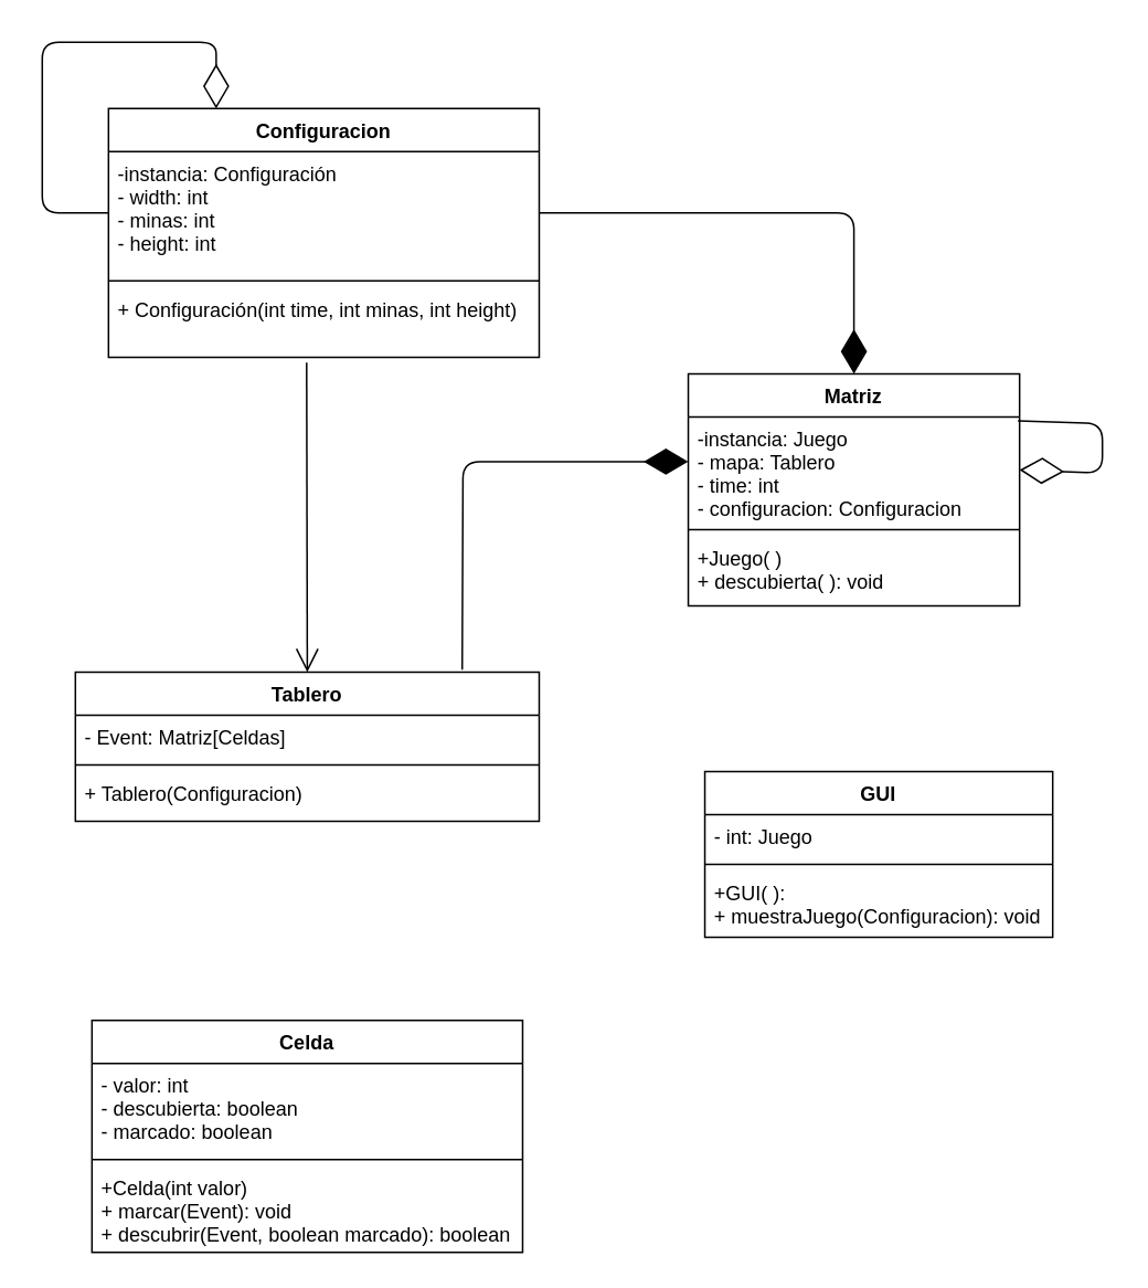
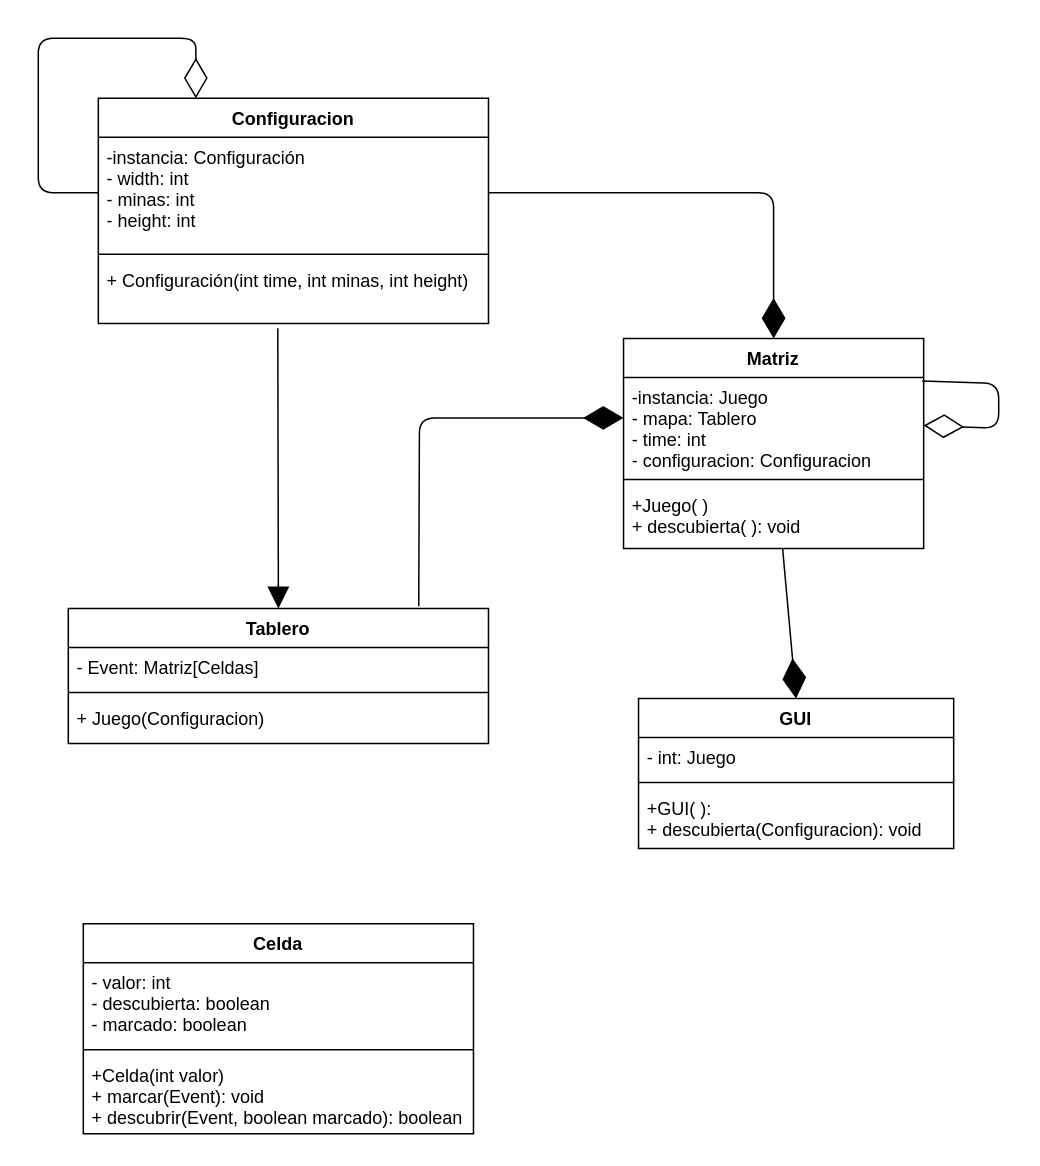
  <mxCell id="0" />
  <mxCell id="1" parent="0" />
  <mxCell id="2" value="Celda" style="swimlane;fontStyle=1;align=center;verticalAlign=top;childLayout=stackLayout;horizontal=1;startSize=26;horizontalStack=0;resizeParent=1;resizeParentMax=0;resizeLast=0;collapsible=1;marginBottom=0;" parent="1" vertex="1"><mxGeometry x="30" y="570" width="260" height="140" as="geometry" /></mxCell>
  <mxCell id="3" value="- valor: int&#10;- descubierta: boolean&#10;- marcado: boolean" style="text;strokeColor=none;fillColor=none;align=left;verticalAlign=top;spacingLeft=4;spacingRight=4;overflow=hidden;rotatable=0;points=[[0,0.5],[1,0.5]];portConstraint=eastwest;" parent="2" vertex="1"><mxGeometry y="26" width="260" height="54" as="geometry" /></mxCell>
  <mxCell id="4" value="" style="line;strokeWidth=1;fillColor=none;align=left;verticalAlign=middle;spacingTop=-1;spacingLeft=3;spacingRight=3;rotatable=0;labelPosition=right;points=[];portConstraint=eastwest;strokeColor=inherit;" parent="2" vertex="1"><mxGeometry y="80" width="260" height="8" as="geometry" /></mxCell>
  <mxCell id="5" value="+Celda(int valor)&#10;+ marcar(Event): void&#10;+ descubrir(Event, boolean marcado): boolean" style="text;strokeColor=none;fillColor=none;align=left;verticalAlign=top;spacingLeft=4;spacingRight=4;overflow=hidden;rotatable=0;points=[[0,0.5],[1,0.5]];portConstraint=eastwest;" parent="2" vertex="1"><mxGeometry y="88" width="260" height="52" as="geometry" /></mxCell>
  <mxCell id="6" value="GUI" style="swimlane;fontStyle=1;align=center;verticalAlign=top;childLayout=stackLayout;horizontal=1;startSize=26;horizontalStack=0;resizeParent=1;resizeParentMax=0;resizeLast=0;collapsible=1;marginBottom=0;" parent="1" vertex="1"><mxGeometry x="400" y="420" width="210" height="100" as="geometry" /></mxCell>
  <mxCell id="7" value="- int: Juego" style="text;strokeColor=none;fillColor=none;align=left;verticalAlign=top;spacingLeft=4;spacingRight=4;overflow=hidden;rotatable=0;points=[[0,0.5],[1,0.5]];portConstraint=eastwest;" parent="6" vertex="1"><mxGeometry y="26" width="210" height="26" as="geometry" /></mxCell>
  <mxCell id="8" value="" style="line;strokeWidth=1;fillColor=none;align=left;verticalAlign=middle;spacingTop=-1;spacingLeft=3;spacingRight=3;rotatable=0;labelPosition=right;points=[];portConstraint=eastwest;strokeColor=inherit;" parent="6" vertex="1"><mxGeometry y="52" width="210" height="8" as="geometry" /></mxCell>
- <mxCell id="9" value="+GUI( ):&#10;+ muestraJuego(Configuracion): void" style="text;strokeColor=none;fillColor=none;align=left;verticalAlign=top;spacingLeft=4;spacingRight=4;overflow=hidden;rotatable=0;points=[[0,0.5],[1,0.5]];portConstraint=eastwest;" parent="6" vertex="1"><mxGeometry y="60" width="210" height="40" as="geometry" /></mxCell>
+ <mxCell id="9" value="+GUI( ):&#10;+ descubierta(Configuracion): void" style="text;strokeColor=none;fillColor=none;align=left;verticalAlign=top;spacingLeft=4;spacingRight=4;overflow=hidden;rotatable=0;points=[[0,0.5],[1,0.5]];portConstraint=eastwest;" parent="6" vertex="1"><mxGeometry y="60" width="210" height="40" as="geometry" /></mxCell>
  <mxCell id="10" value="Matriz" style="swimlane;fontStyle=1;align=center;verticalAlign=top;childLayout=stackLayout;horizontal=1;startSize=26;horizontalStack=0;resizeParent=1;resizeParentMax=0;resizeLast=0;collapsible=1;marginBottom=0;" parent="1" vertex="1"><mxGeometry x="390" y="180" width="200" height="140" as="geometry" /></mxCell>
  <mxCell id="11" value="" style="endArrow=diamondThin;endFill=0;endSize=24;html=1;entryX=1;entryY=0.5;entryDx=0;entryDy=0;exitX=0.995;exitY=0.037;exitDx=0;exitDy=0;exitPerimeter=0;" parent="10" source="12" target="12" edge="1"><mxGeometry width="160" relative="1" as="geometry"><mxPoint x="190" y="20" as="sourcePoint" /><mxPoint x="270" y="100" as="targetPoint" /><Array as="points"><mxPoint x="250" y="30" /><mxPoint x="250" y="60" /></Array></mxGeometry></mxCell>
  <mxCell id="12" value="-instancia: Juego&#10;- mapa: Tablero&#10;- time: int&#10;- configuracion: Configuracion" style="text;strokeColor=none;fillColor=none;align=left;verticalAlign=top;spacingLeft=4;spacingRight=4;overflow=hidden;rotatable=0;points=[[0,0.5],[1,0.5]];portConstraint=eastwest;" parent="10" vertex="1"><mxGeometry y="26" width="200" height="64" as="geometry" /></mxCell>
  <mxCell id="13" value="" style="line;strokeWidth=1;fillColor=none;align=left;verticalAlign=middle;spacingTop=-1;spacingLeft=3;spacingRight=3;rotatable=0;labelPosition=right;points=[];portConstraint=eastwest;strokeColor=inherit;" parent="10" vertex="1"><mxGeometry y="90" width="200" height="8" as="geometry" /></mxCell>
  <mxCell id="14" value="+Juego( )&#10;+ descubierta( ): void" style="text;strokeColor=none;fillColor=none;align=left;verticalAlign=top;spacingLeft=4;spacingRight=4;overflow=hidden;rotatable=0;points=[[0,0.5],[1,0.5]];portConstraint=eastwest;" parent="10" vertex="1"><mxGeometry y="98" width="200" height="42" as="geometry" /></mxCell>
  <mxCell id="15" value="Tablero" style="swimlane;fontStyle=1;align=center;verticalAlign=top;childLayout=stackLayout;horizontal=1;startSize=26;horizontalStack=0;resizeParent=1;resizeParentMax=0;resizeLast=0;collapsible=1;marginBottom=0;" parent="1" vertex="1"><mxGeometry x="20" y="360" width="280" height="90" as="geometry" /></mxCell>
  <mxCell id="16" value="- Event: Matriz[Celdas]" style="text;strokeColor=none;fillColor=none;align=left;verticalAlign=top;spacingLeft=4;spacingRight=4;overflow=hidden;rotatable=0;points=[[0,0.5],[1,0.5]];portConstraint=eastwest;" parent="15" vertex="1"><mxGeometry y="26" width="280" height="26" as="geometry" /></mxCell>
  <mxCell id="17" value="" style="line;strokeWidth=1;fillColor=none;align=left;verticalAlign=middle;spacingTop=-1;spacingLeft=3;spacingRight=3;rotatable=0;labelPosition=right;points=[];portConstraint=eastwest;strokeColor=inherit;" parent="15" vertex="1"><mxGeometry y="52" width="280" height="8" as="geometry" /></mxCell>
- <mxCell id="18" value="+ Tablero(Configuracion)" style="text;strokeColor=none;fillColor=none;align=left;verticalAlign=top;spacingLeft=4;spacingRight=4;overflow=hidden;rotatable=0;points=[[0,0.5],[1,0.5]];portConstraint=eastwest;" parent="15" vertex="1"><mxGeometry y="60" width="280" height="30" as="geometry" /></mxCell>
+ <mxCell id="18" value="+ Juego(Configuracion)" style="text;strokeColor=none;fillColor=none;align=left;verticalAlign=top;spacingLeft=4;spacingRight=4;overflow=hidden;rotatable=0;points=[[0,0.5],[1,0.5]];portConstraint=eastwest;" parent="15" vertex="1"><mxGeometry y="60" width="280" height="30" as="geometry" /></mxCell>
  <mxCell id="19" value="Configuracion" style="swimlane;fontStyle=1;align=center;verticalAlign=top;childLayout=stackLayout;horizontal=1;startSize=26;horizontalStack=0;resizeParent=1;resizeParentMax=0;resizeLast=0;collapsible=1;marginBottom=0;" parent="1" vertex="1"><mxGeometry x="40" y="20" width="260" height="150" as="geometry" /></mxCell>
  <mxCell id="20" value="-instancia: Configuración&#10;- width: int&#10;- minas: int&#10;- height: int" style="text;strokeColor=none;fillColor=none;align=left;verticalAlign=top;spacingLeft=4;spacingRight=4;overflow=hidden;rotatable=0;points=[[0,0.5],[1,0.5]];portConstraint=eastwest;" parent="19" vertex="1"><mxGeometry y="26" width="260" height="74" as="geometry" /></mxCell>
  <mxCell id="21" value="" style="line;strokeWidth=1;fillColor=none;align=left;verticalAlign=middle;spacingTop=-1;spacingLeft=3;spacingRight=3;rotatable=0;labelPosition=right;points=[];portConstraint=eastwest;strokeColor=inherit;" parent="19" vertex="1"><mxGeometry y="100" width="260" height="8" as="geometry" /></mxCell>
  <mxCell id="22" value="+ Configuración(int time, int minas, int height)" style="text;strokeColor=none;fillColor=none;align=left;verticalAlign=top;spacingLeft=4;spacingRight=4;overflow=hidden;rotatable=0;points=[[0,0.5],[1,0.5]];portConstraint=eastwest;" parent="19" vertex="1"><mxGeometry y="108" width="260" height="42" as="geometry" /></mxCell>
  <mxCell id="23" value="" style="endArrow=diamondThin;endFill=0;endSize=24;html=1;exitX=0;exitY=0.5;exitDx=0;exitDy=0;entryX=0.25;entryY=0;entryDx=0;entryDy=0;" parent="19" source="20" target="19" edge="1"><mxGeometry width="160" relative="1" as="geometry"><mxPoint x="290" y="350" as="sourcePoint" /><mxPoint x="90" y="-40" as="targetPoint" /><Array as="points"><mxPoint x="-40" y="63" /><mxPoint x="-40" y="-40" /><mxPoint x="65" y="-40" /></Array></mxGeometry></mxCell>
  <mxCell id="24" value="" style="endArrow=diamondThin;endFill=1;endSize=24;html=1;exitX=0.834;exitY=-0.016;exitDx=0;exitDy=0;exitPerimeter=0;" parent="1" source="15" edge="1"><mxGeometry width="160" relative="1" as="geometry"><mxPoint x="250" y="350" as="sourcePoint" /><mxPoint x="390" y="233" as="targetPoint" /><Array as="points"><mxPoint x="254" y="233" /><mxPoint x="330" y="233" /></Array></mxGeometry></mxCell>
- <mxCell id="25" value="" style="endArrow=open;endFill=1;endSize=12;html=1;exitX=0.46;exitY=1.076;exitDx=0;exitDy=0;exitPerimeter=0;entryX=0.5;entryY=0;entryDx=0;entryDy=0;" parent="1" source="22" target="15" edge="1"><mxGeometry width="160" relative="1" as="geometry"><mxPoint x="270" y="270" as="sourcePoint" /><mxPoint x="430" y="270" as="targetPoint" /></mxGeometry></mxCell>
+ <mxCell id="25" value="" style="endArrow=block;endFill=1;endSize=12;html=1;exitX=0.46;exitY=1.076;exitDx=0;exitDy=0;exitPerimeter=0;entryX=0.5;entryY=0;entryDx=0;entryDy=0;" parent="1" source="22" target="15" edge="1"><mxGeometry width="160" relative="1" as="geometry"><mxPoint x="270" y="270" as="sourcePoint" /><mxPoint x="430" y="270" as="targetPoint" /></mxGeometry></mxCell>
  <mxCell id="26" value="" style="endArrow=diamondThin;endFill=1;endSize=24;html=1;exitX=1;exitY=0.5;exitDx=0;exitDy=0;entryX=0.5;entryY=0;entryDx=0;entryDy=0;" parent="1" source="20" target="10" edge="1"><mxGeometry width="160" relative="1" as="geometry"><mxPoint x="340" y="80" as="sourcePoint" /><mxPoint x="500" y="80" as="targetPoint" /><Array as="points"><mxPoint x="490" y="83" /></Array></mxGeometry></mxCell>
+ <mxCell id="27" value="" style="endArrow=diamondThin;endFill=1;endSize=24;html=1;exitX=0.53;exitY=1;exitDx=0;exitDy=0;exitPerimeter=0;entryX=0.5;entryY=0;entryDx=0;entryDy=0;" parent="1" source="14" target="6" edge="1"><mxGeometry width="160" relative="1" as="geometry"><mxPoint x="470" y="370" as="sourcePoint" /><mxPoint x="630" y="370" as="targetPoint" /></mxGeometry></mxCell>
